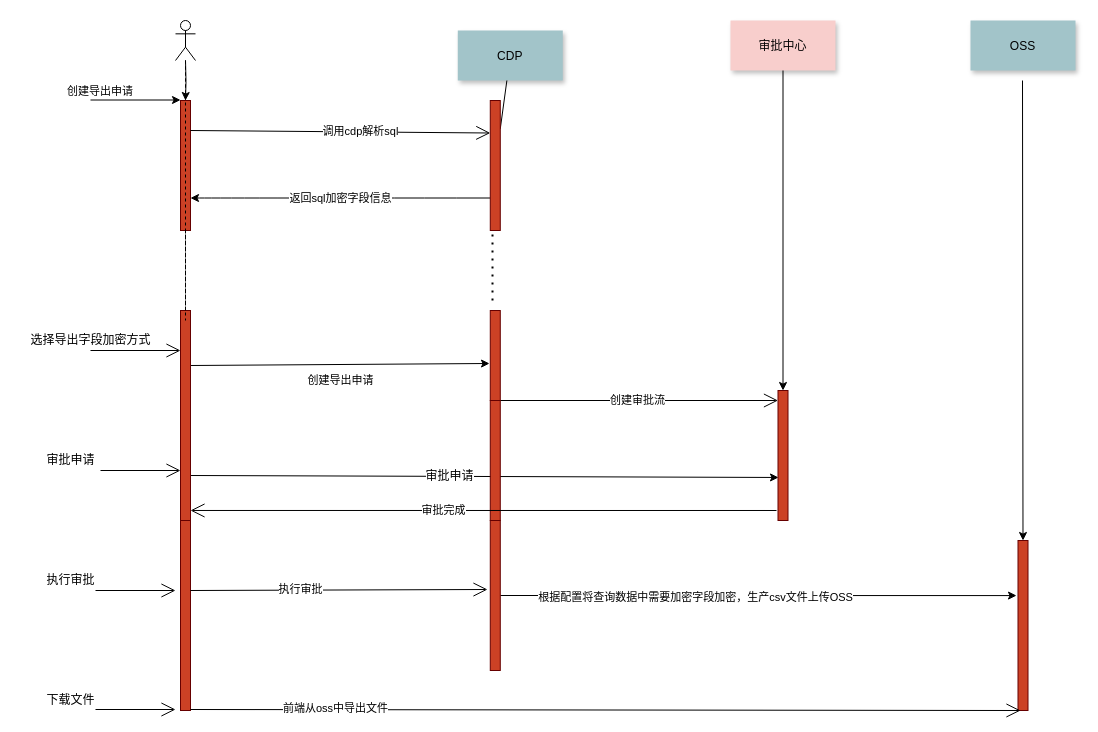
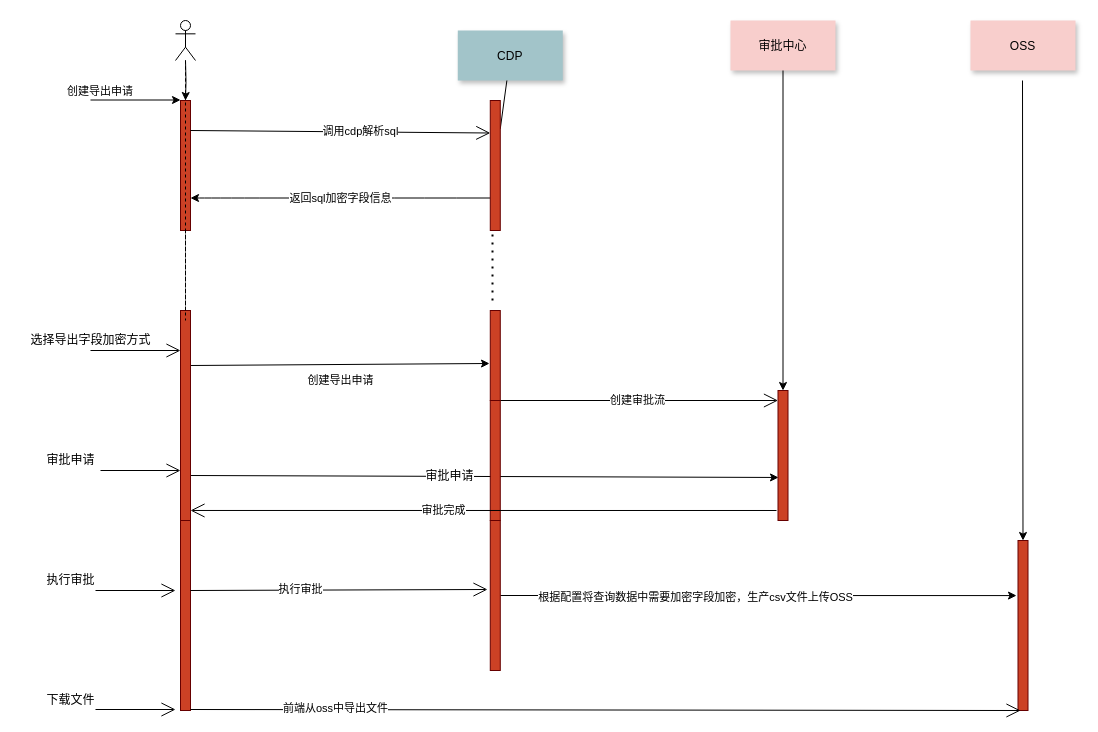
  <mxCell id="0" />
  <mxCell id="1" parent="0" />
  <mxCell id="2" value="" style="fillColor=#CC4125;strokeColor=#660000" parent="1" vertex="1"><mxGeometry x="180" y="100" width="10" height="130" as="geometry" /></mxCell>
  <mxCell id="3" value="创建导出申请" style="edgeStyle=none;verticalLabelPosition=top;verticalAlign=bottom;labelPosition=left;align=right" parent="1" edge="1"><mxGeometry x="110" y="49.5" width="100" height="100" as="geometry"><mxPoint x="90" y="99.5" as="sourcePoint" /><mxPoint x="180" y="99.5" as="targetPoint" /></mxGeometry></mxCell>
  <mxCell id="4" value="CDP" style="shadow=1;fillColor=#A2C4C9;strokeColor=none" parent="1" vertex="1"><mxGeometry x="457.284" y="30" width="105" height="50" as="geometry" /></mxCell>
  <mxCell id="5" value="" style="edgeStyle=none;endArrow=none" parent="1" source="4" target="7" edge="1"><mxGeometry x="437.043" y="270" width="100" height="100" as="geometry"><mxPoint x="494.543" y="170" as="sourcePoint" /><mxPoint x="494.543" y="190" as="targetPoint" /></mxGeometry></mxCell>
  <mxCell id="6" value="返回sql加密字段信息" style="edgeStyle=orthogonalEdgeStyle;curved=1;orthogonalLoop=1;jettySize=auto;html=1;exitX=0;exitY=0.75;exitDx=0;exitDy=0;entryX=1;entryY=0.75;entryDx=0;entryDy=0;" edge="1" parent="1" source="7" target="2"><mxGeometry relative="1" as="geometry"><Array as="points"><mxPoint x="210" y="198" /><mxPoint x="210" y="198" /></Array></mxGeometry></mxCell>
  <mxCell id="7" value="" style="fillColor=#CC4125;strokeColor=#660000" parent="1" vertex="1"><mxGeometry x="489.784" y="100.004" width="10" height="130" as="geometry" /></mxCell>
  <mxCell id="8" value="" style="edgeStyle=elbowEdgeStyle;elbow=horizontal;endArrow=none;dashed=1" parent="1" target="2" edge="1"><mxGeometry x="230.0" y="310" width="100" height="100" as="geometry"><mxPoint x="185" y="60" as="sourcePoint" /><mxPoint x="310" y="260" as="targetPoint" /></mxGeometry></mxCell>
  <mxCell id="9" value="创建导出申请" style="edgeStyle=none;orthogonalLoop=1;jettySize=auto;html=1;exitX=1;exitY=0.25;exitDx=0;exitDy=0;" edge="1" parent="1" source="13"><mxGeometry x="0.003" y="-16" relative="1" as="geometry"><mxPoint x="489" y="363" as="targetPoint" /><mxPoint as="offset" /></mxGeometry></mxCell>
  <mxCell id="10" style="edgeStyle=none;orthogonalLoop=1;jettySize=auto;html=1;exitX=1;exitY=0.75;exitDx=0;exitDy=0;entryX=0.05;entryY=0.669;entryDx=0;entryDy=0;entryPerimeter=0;" edge="1" parent="1" source="13" target="25"><mxGeometry relative="1" as="geometry"><mxPoint x="490" y="475" as="targetPoint" /></mxGeometry></mxCell>
  <mxCell id="11" value="&lt;span style=&quot;font-size: 12px&quot;&gt;审批申请&lt;/span&gt;" style="edgeLabel;html=1;align=center;verticalAlign=middle;resizable=0;points=[];" vertex="1" connectable="0" parent="10"><mxGeometry x="-0.12" relative="1" as="geometry"><mxPoint as="offset" /></mxGeometry></mxCell>
  <mxCell id="12" style="edgeStyle=none;orthogonalLoop=1;jettySize=auto;html=1;" edge="1" parent="1"><mxGeometry relative="1" as="geometry"><mxPoint x="185" y="600" as="targetPoint" /><mxPoint x="185" y="620" as="sourcePoint" /></mxGeometry></mxCell>
  <mxCell id="13" value="" style="fillColor=#CC4125;strokeColor=#660000" parent="1" vertex="1"><mxGeometry x="180" y="310" width="10" height="220" as="geometry" /></mxCell>
  <mxCell id="14" value="" style="edgeStyle=none;dashed=1;endArrow=none" parent="1" source="2" target="13" edge="1"><mxGeometry x="50" y="300" width="100" height="100" as="geometry"><mxPoint x="30" y="350" as="sourcePoint" /><mxPoint x="130" y="250" as="targetPoint" /></mxGeometry></mxCell>
  <mxCell id="15" value="" style="fillColor=#CC4125;strokeColor=#660000" parent="1" vertex="1"><mxGeometry x="489.78" y="310" width="10" height="90" as="geometry" /></mxCell>
  <mxCell id="16" value="" style="edgeStyle=orthogonalEdgeStyle;rounded=0;orthogonalLoop=1;jettySize=auto;html=1;" edge="1" parent="1" target="2"><mxGeometry relative="1" as="geometry"><mxPoint x="185" y="60" as="sourcePoint" /></mxGeometry></mxCell>
  <mxCell id="17" value="" style="endArrow=open;endFill=1;endSize=12;html=1;entryX=0;entryY=0.25;entryDx=0;entryDy=0;" edge="1" parent="1" target="7"><mxGeometry width="160" relative="1" as="geometry"><mxPoint x="190" y="130" as="sourcePoint" /><mxPoint x="350" y="130" as="targetPoint" /></mxGeometry></mxCell>
  <mxCell id="18" value="调用cdp解析sql" style="edgeLabel;html=1;align=center;verticalAlign=middle;resizable=0;points=[];" vertex="1" connectable="0" parent="17"><mxGeometry x="0.841" y="2" relative="1" as="geometry"><mxPoint x="-106.01" as="offset" /></mxGeometry></mxCell>
  <mxCell id="19" value="" style="endArrow=open;endFill=1;endSize=12;html=1;" edge="1" parent="1"><mxGeometry width="160" relative="1" as="geometry"><mxPoint x="90" y="350" as="sourcePoint" /><mxPoint x="180" y="350" as="targetPoint" /></mxGeometry></mxCell>
  <mxCell id="20" value="选择导出字段加密方式" style="text;html=1;align=center;verticalAlign=middle;resizable=0;points=[];autosize=1;" vertex="1" parent="1"><mxGeometry x="20" y="330" width="140" height="20" as="geometry" /></mxCell>
  <mxCell id="21" value="" style="shape=umlLifeline;participant=umlActor;perimeter=lifelinePerimeter;whiteSpace=wrap;html=1;container=1;collapsible=0;recursiveResize=0;verticalAlign=top;spacingTop=36;outlineConnect=0;" vertex="1" parent="1"><mxGeometry x="175" y="20" width="20" height="300" as="geometry" /></mxCell>
  <mxCell id="22" value="" style="endArrow=none;dashed=1;html=1;dashPattern=1 3;strokeWidth=2;" edge="1" parent="1"><mxGeometry width="50" height="50" relative="1" as="geometry"><mxPoint x="492" y="300" as="sourcePoint" /><mxPoint x="492" y="230" as="targetPoint" /></mxGeometry></mxCell>
  <mxCell id="23" style="edgeStyle=none;orthogonalLoop=1;jettySize=auto;html=1;exitX=0.5;exitY=1;exitDx=0;exitDy=0;" edge="1" parent="1" source="25"><mxGeometry relative="1" as="geometry"><mxPoint x="783" y="460" as="targetPoint" /></mxGeometry></mxCell>
  <mxCell id="24" value="审批中心" style="shadow=1;fillColor=#f8cecc;strokeColor=none;" vertex="1" parent="1"><mxGeometry x="730.004" y="20" width="105" height="50" as="geometry" /></mxCell>
  <mxCell id="25" value="" style="fillColor=#CC4125;strokeColor=#660000" vertex="1" parent="1"><mxGeometry x="777.504" y="390.004" width="10" height="130" as="geometry" /></mxCell>
  <mxCell id="26" style="edgeStyle=none;orthogonalLoop=1;jettySize=auto;html=1;exitX=0.5;exitY=1;exitDx=0;exitDy=0;" edge="1" parent="1" source="24" target="25"><mxGeometry relative="1" as="geometry"><mxPoint x="783" y="460" as="targetPoint" /><mxPoint x="782.504" y="70" as="sourcePoint" /></mxGeometry></mxCell>
  <mxCell id="27" value="创建审批流" style="endArrow=open;endFill=1;endSize=12;html=1;exitX=0.75;exitY=1;exitDx=0;exitDy=0;" edge="1" parent="1" source="15"><mxGeometry width="160" relative="1" as="geometry"><mxPoint x="617.5" y="400" as="sourcePoint" /><mxPoint x="777.5" y="400" as="targetPoint" /></mxGeometry></mxCell>
  <mxCell id="28" value="" style="endArrow=open;endFill=1;endSize=12;html=1;" edge="1" parent="1"><mxGeometry width="160" relative="1" as="geometry"><mxPoint x="100" y="470" as="sourcePoint" /><mxPoint x="180" y="470" as="targetPoint" /></mxGeometry></mxCell>
  <mxCell id="29" value="审批申请" style="text;html=1;align=center;verticalAlign=middle;resizable=0;points=[];autosize=1;" vertex="1" parent="1"><mxGeometry x="40" y="450" width="60" height="20" as="geometry" /></mxCell>
  <mxCell id="30" value="" style="fillColor=#CC4125;strokeColor=#660000" vertex="1" parent="1"><mxGeometry x="489.78" y="400" width="10" height="120" as="geometry" /></mxCell>
  <mxCell id="31" value="" style="endArrow=open;endFill=1;endSize=12;html=1;entryX=1;entryY=0.909;entryDx=0;entryDy=0;entryPerimeter=0;" edge="1" parent="1" target="13"><mxGeometry width="160" relative="1" as="geometry"><mxPoint x="776" y="510" as="sourcePoint" /><mxPoint x="600" y="360" as="targetPoint" /></mxGeometry></mxCell>
  <mxCell id="32" value="审批完成" style="edgeLabel;html=1;align=center;verticalAlign=middle;resizable=0;points=[];" vertex="1" connectable="0" parent="31"><mxGeometry x="0.177" relative="1" as="geometry"><mxPoint x="11.28" as="offset" /></mxGeometry></mxCell>
  <mxCell id="33" value="" style="fillColor=#CC4125;strokeColor=#660000" vertex="1" parent="1"><mxGeometry x="180" y="520" width="10" height="190" as="geometry" /></mxCell>
  <mxCell id="34" style="edgeStyle=none;orthogonalLoop=1;jettySize=auto;html=1;exitX=1;exitY=0.5;exitDx=0;exitDy=0;entryX=-0.15;entryY=0.324;entryDx=0;entryDy=0;entryPerimeter=0;" edge="1" parent="1" source="36" target="42"><mxGeometry relative="1" as="geometry"><mxPoint x="1010" y="600" as="targetPoint" /></mxGeometry></mxCell>
  <mxCell id="35" value="根据配置将查询数据中需要加密字段加密，生产csv文件上传OSS" style="edgeLabel;html=1;align=center;verticalAlign=middle;resizable=0;points=[];" vertex="1" connectable="0" parent="34"><mxGeometry x="-0.246" y="-1" relative="1" as="geometry"><mxPoint as="offset" /></mxGeometry></mxCell>
  <mxCell id="36" value="" style="fillColor=#CC4125;strokeColor=#660000" vertex="1" parent="1"><mxGeometry x="489.78" y="520" width="10" height="150" as="geometry" /></mxCell>
  <mxCell id="37" value="" style="endArrow=open;endFill=1;endSize=12;html=1;entryX=-0.278;entryY=0.46;entryDx=0;entryDy=0;entryPerimeter=0;" edge="1" parent="1" target="36"><mxGeometry width="160" relative="1" as="geometry"><mxPoint x="190" y="590" as="sourcePoint" /><mxPoint x="350" y="590" as="targetPoint" /></mxGeometry></mxCell>
  <mxCell id="38" value="执行审批" style="edgeLabel;html=1;align=center;verticalAlign=middle;resizable=0;points=[];" vertex="1" connectable="0" parent="37"><mxGeometry x="-0.259" y="1" relative="1" as="geometry"><mxPoint as="offset" /></mxGeometry></mxCell>
  <mxCell id="39" value="" style="endArrow=open;endFill=1;endSize=12;html=1;" edge="1" parent="1"><mxGeometry width="160" relative="1" as="geometry"><mxPoint x="95" y="590" as="sourcePoint" /><mxPoint x="175" y="590" as="targetPoint" /></mxGeometry></mxCell>
  <mxCell id="40" value="执行审批" style="text;html=1;align=center;verticalAlign=middle;resizable=0;points=[];autosize=1;" vertex="1" parent="1"><mxGeometry x="40" y="570" width="60" height="20" as="geometry" /></mxCell>
- <mxCell id="41" value="OSS" style="shadow=1;fillColor=#A2C4C9;strokeColor=none" vertex="1" parent="1"><mxGeometry x="970.004" y="20" width="105" height="50" as="geometry" /></mxCell>
+ <mxCell id="41" value="OSS" style="shadow=1;fillColor=#f8cecc;strokeColor=none;" vertex="1" parent="1"><mxGeometry x="970.004" y="20" width="105" height="50" as="geometry" /></mxCell>
  <mxCell id="42" value="" style="fillColor=#CC4125;strokeColor=#660000" vertex="1" parent="1"><mxGeometry x="1017.5" y="540" width="10" height="170" as="geometry" /></mxCell>
  <mxCell id="43" style="edgeStyle=none;orthogonalLoop=1;jettySize=auto;html=1;exitX=0.5;exitY=1;exitDx=0;exitDy=0;entryX=0.5;entryY=0;entryDx=0;entryDy=0;" edge="1" parent="1" target="42"><mxGeometry relative="1" as="geometry"><mxPoint x="1022.004" y="400.004" as="targetPoint" /><mxPoint x="1022.004" y="80" as="sourcePoint" /></mxGeometry></mxCell>
  <mxCell id="44" value="" style="endArrow=open;endFill=1;endSize=12;html=1;entryX=0.25;entryY=1;entryDx=0;entryDy=0;" edge="1" parent="1" target="42"><mxGeometry width="160" relative="1" as="geometry"><mxPoint x="190" y="709" as="sourcePoint" /><mxPoint x="350" y="709" as="targetPoint" /></mxGeometry></mxCell>
  <mxCell id="45" value="前端从oss中导出文件" style="edgeLabel;html=1;align=center;verticalAlign=middle;resizable=0;points=[];" vertex="1" connectable="0" parent="44"><mxGeometry x="-0.653" y="2" relative="1" as="geometry"><mxPoint as="offset" /></mxGeometry></mxCell>
  <mxCell id="46" value="" style="endArrow=open;endFill=1;endSize=12;html=1;" edge="1" parent="1"><mxGeometry width="160" relative="1" as="geometry"><mxPoint x="95" y="709" as="sourcePoint" /><mxPoint x="175" y="709" as="targetPoint" /></mxGeometry></mxCell>
  <mxCell id="47" value="下载文件" style="text;html=1;align=center;verticalAlign=middle;resizable=0;points=[];autosize=1;" vertex="1" parent="1"><mxGeometry x="40" y="690" width="60" height="20" as="geometry" /></mxCell>
